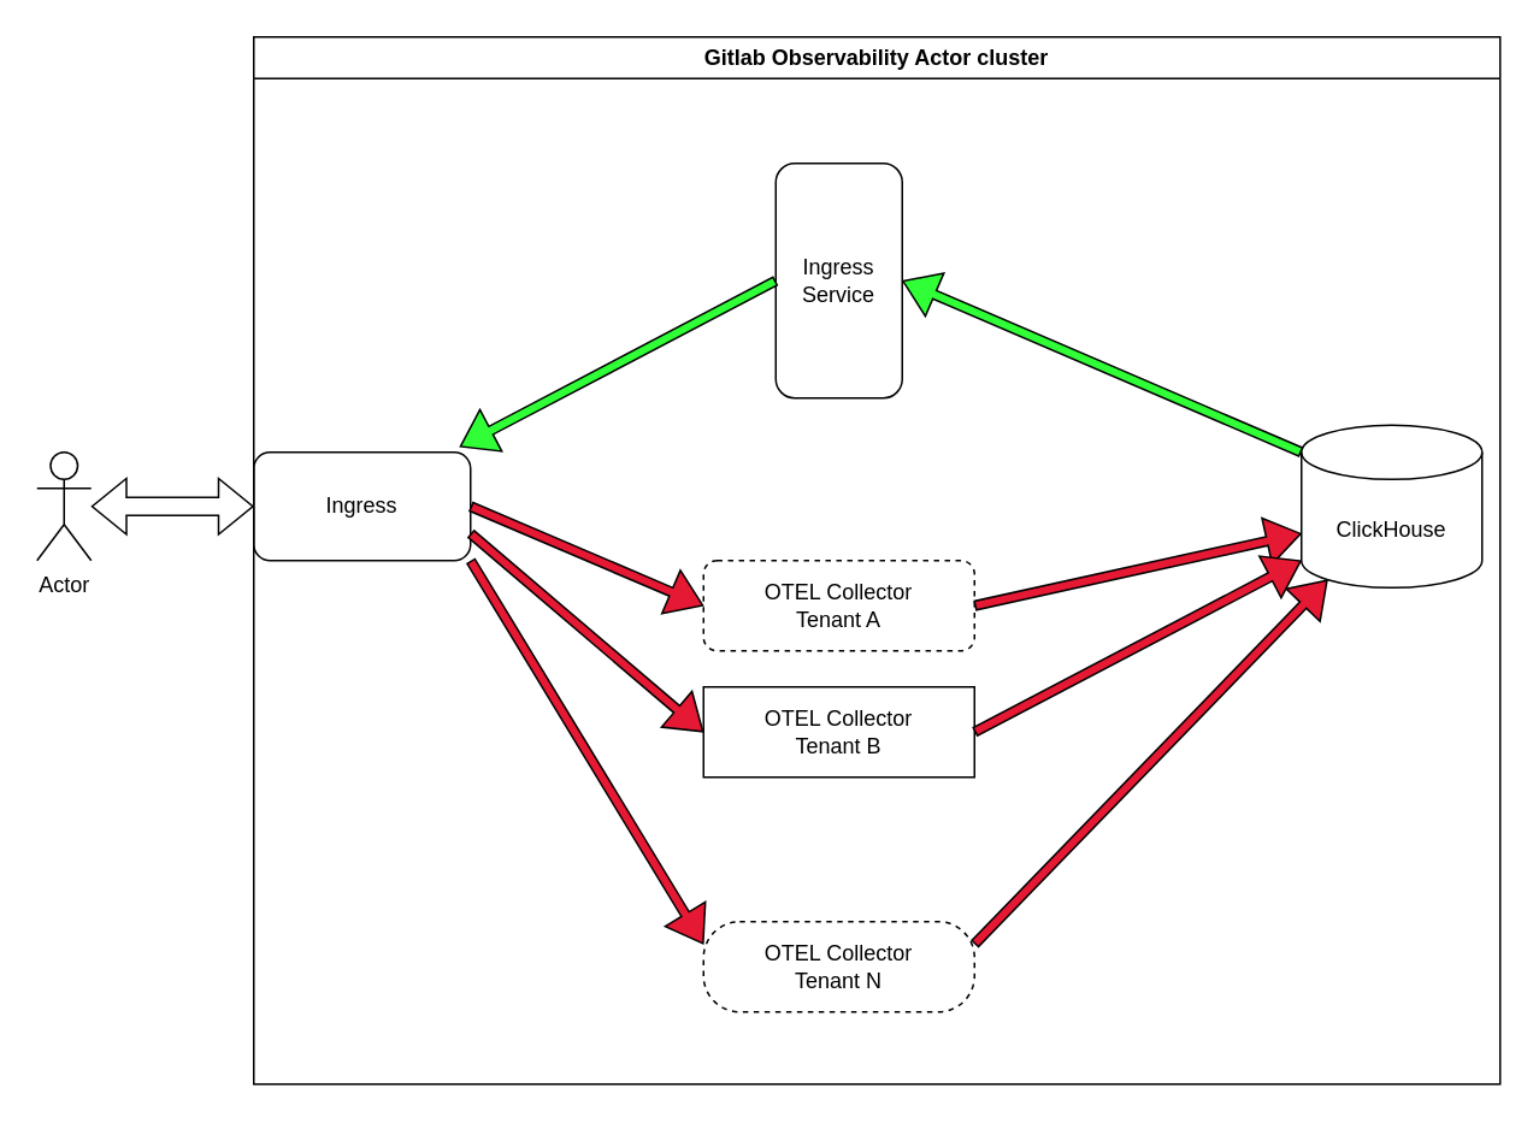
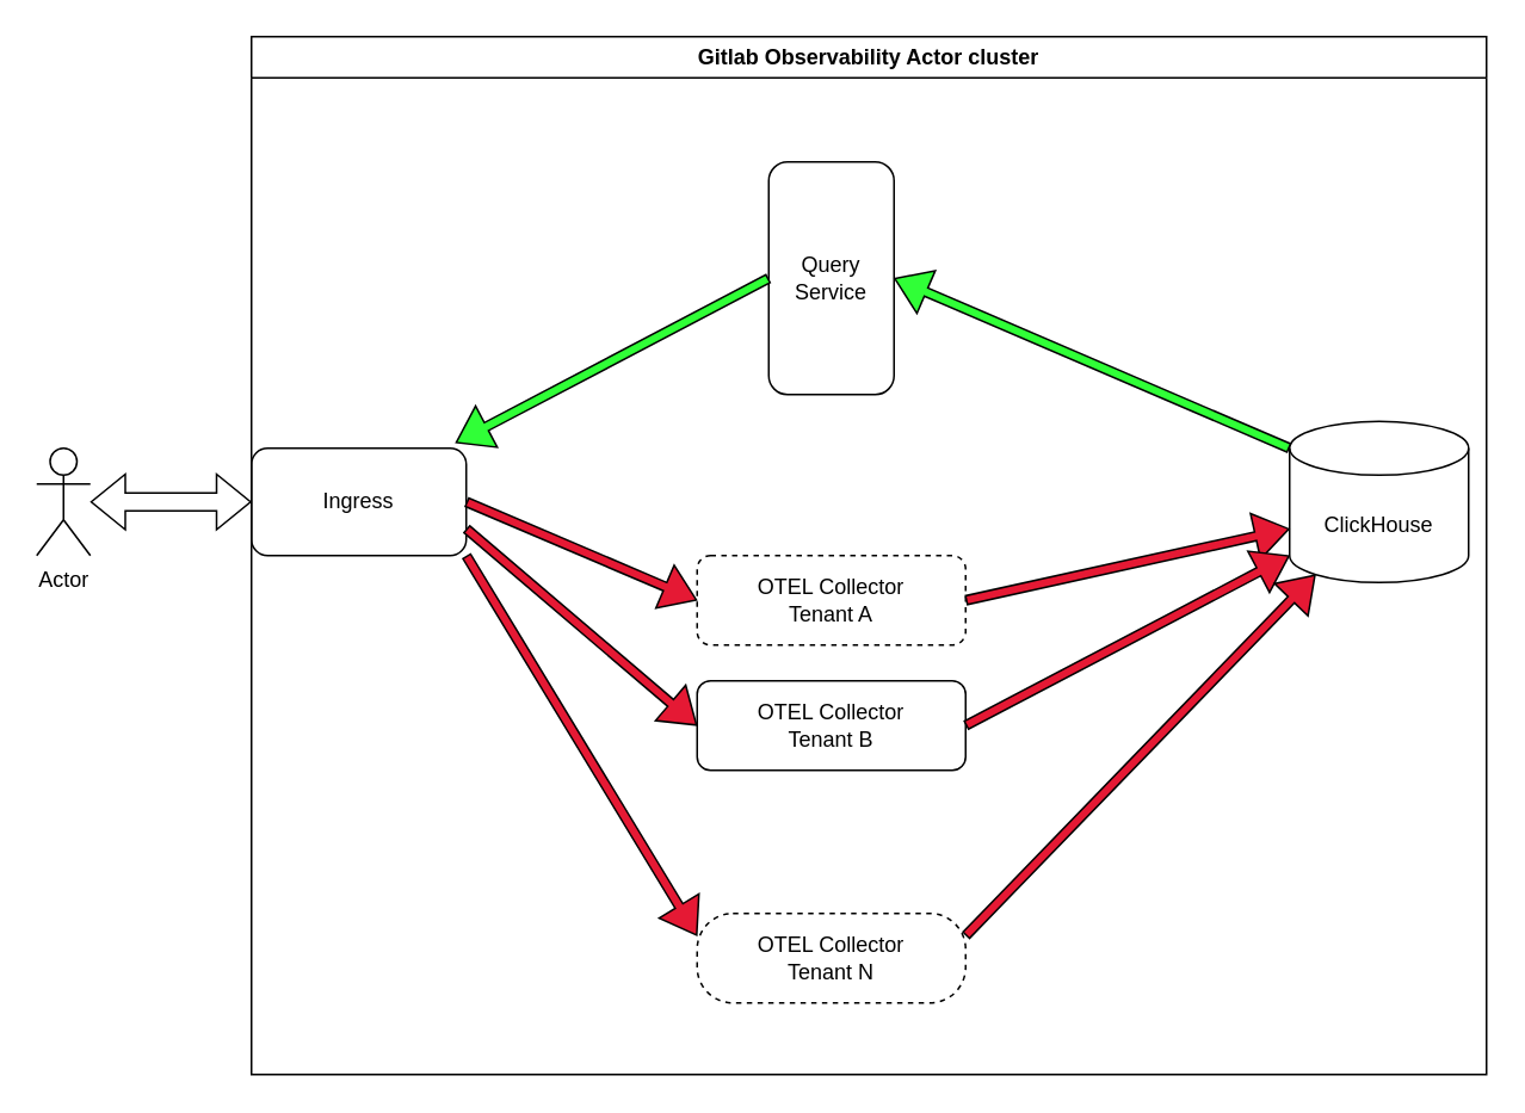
  <mxCell id="0" />
  <mxCell id="1" parent="0" />
  <mxCell id="2" value="Ingress" style="rounded=1;whiteSpace=wrap;html=1;" parent="1" vertex="1"><mxGeometry x="140" y="250" width="120" height="60" as="geometry" /></mxCell>
  <mxCell id="3" value="ClickHouse" style="shape=cylinder3;whiteSpace=wrap;html=1;boundedLbl=1;backgroundOutline=1;size=15;" vertex="1" parent="1"><mxGeometry x="720" y="235" width="100" height="90" as="geometry" /></mxCell>
- <mxCell id="4" value="Ingress Service" style="rounded=1;whiteSpace=wrap;html=1;" vertex="1" parent="1"><mxGeometry x="429" y="90" width="70" height="130" as="geometry" /></mxCell>
+ <mxCell id="4" value="Query Service" style="rounded=1;whiteSpace=wrap;html=1;" vertex="1" parent="1"><mxGeometry x="429" y="90" width="70" height="130" as="geometry" /></mxCell>
  <mxCell id="5" value="" style="shape=flexArrow;endArrow=classic;html=1;rounded=0;entryX=1;entryY=0.5;entryDx=0;entryDy=0;exitX=0;exitY=0;exitDx=0;exitDy=15;exitPerimeter=0;fillColor=#30FF37;width=5;" edge="1" parent="1" source="3" target="4"><mxGeometry width="50" height="50" relative="1" as="geometry"><mxPoint x="670" y="140" as="sourcePoint" /><mxPoint x="530" y="235" as="targetPoint" /></mxGeometry></mxCell>
  <mxCell id="6" value="OTEL Collector&lt;br&gt;Tenant A" style="rounded=1;whiteSpace=wrap;html=1;dashed=1;" vertex="1" parent="1"><mxGeometry x="389" y="310" width="150" height="50" as="geometry" /></mxCell>
  <mxCell id="7" value="" style="shape=flexArrow;endArrow=classic;html=1;rounded=0;entryX=0.95;entryY=-0.05;entryDx=0;entryDy=0;exitX=0;exitY=0.5;exitDx=0;exitDy=0;fillColor=#30FF37;entryPerimeter=0;width=5;" edge="1" parent="1" source="4" target="2"><mxGeometry width="50" height="50" relative="1" as="geometry"><mxPoint x="730" y="260" as="sourcePoint" /><mxPoint x="509" y="165" as="targetPoint" /></mxGeometry></mxCell>
- <mxCell id="8" value="OTEL Collector&lt;br&gt;Tenant B" style="whiteSpace=wrap;html=1;rounded=0;" vertex="1" parent="1"><mxGeometry x="389" y="380" width="150" height="50" as="geometry" /></mxCell>
+ <mxCell id="8" value="OTEL Collector&lt;br&gt;Tenant B" style="rounded=1;whiteSpace=wrap;html=1;" vertex="1" parent="1"><mxGeometry x="389" y="380" width="150" height="50" as="geometry" /></mxCell>
  <mxCell id="9" value="OTEL Collector&lt;br&gt;Tenant N" style="rounded=1;whiteSpace=wrap;html=1;arcSize=40;dashed=1;" vertex="1" parent="1"><mxGeometry x="389" y="510" width="150" height="50" as="geometry" /></mxCell>
  <mxCell id="10" value="" style="shape=flexArrow;endArrow=classic;html=1;rounded=0;fillColor=#E51934;entryX=0;entryY=0.5;entryDx=0;entryDy=0;exitX=1;exitY=0.5;exitDx=0;exitDy=0;width=5;" edge="1" parent="1" source="2" target="6"><mxGeometry width="50" height="50" relative="1" as="geometry"><mxPoint x="440" y="340" as="sourcePoint" /><mxPoint x="490" y="290" as="targetPoint" /></mxGeometry></mxCell>
  <mxCell id="11" value="" style="shape=flexArrow;endArrow=classic;html=1;rounded=0;fillColor=#E51934;entryX=0;entryY=0.5;entryDx=0;entryDy=0;exitX=1;exitY=0.75;exitDx=0;exitDy=0;width=5;" edge="1" parent="1" source="2" target="8"><mxGeometry width="50" height="50" relative="1" as="geometry"><mxPoint x="270" y="290" as="sourcePoint" /><mxPoint x="399" y="345" as="targetPoint" /></mxGeometry></mxCell>
  <mxCell id="12" value="" style="shape=flexArrow;endArrow=classic;html=1;rounded=0;fillColor=#E51934;entryX=0;entryY=0.25;entryDx=0;entryDy=0;exitX=1;exitY=1;exitDx=0;exitDy=0;width=5;" edge="1" parent="1" source="2" target="9"><mxGeometry width="50" height="50" relative="1" as="geometry"><mxPoint x="270" y="320" as="sourcePoint" /><mxPoint x="399" y="415" as="targetPoint" /></mxGeometry></mxCell>
  <mxCell id="13" value="Actor" style="shape=umlActor;verticalLabelPosition=bottom;verticalAlign=top;html=1;outlineConnect=0;" vertex="1" parent="1"><mxGeometry x="20" y="250" width="30" height="60" as="geometry" /></mxCell>
  <mxCell id="14" value="" style="shape=flexArrow;endArrow=classic;html=1;rounded=0;fillColor=none;exitX=0;exitY=0.5;exitDx=0;exitDy=0;startArrow=block;" edge="1" parent="1" source="2" target="13"><mxGeometry width="50" height="50" relative="1" as="geometry"><mxPoint x="390" y="360" as="sourcePoint" /><mxPoint x="440" y="310" as="targetPoint" /></mxGeometry></mxCell>
  <mxCell id="15" value="" style="shape=flexArrow;endArrow=classic;html=1;rounded=0;fillColor=#E51934;entryX=0;entryY=0;entryDx=0;entryDy=60;exitX=1;exitY=0.5;exitDx=0;exitDy=0;entryPerimeter=0;width=5;" edge="1" parent="1" source="6" target="3"><mxGeometry width="50" height="50" relative="1" as="geometry"><mxPoint x="270" y="290" as="sourcePoint" /><mxPoint x="399" y="345" as="targetPoint" /></mxGeometry></mxCell>
  <mxCell id="16" value="" style="shape=flexArrow;endArrow=classic;html=1;rounded=0;fillColor=#E51934;entryX=0;entryY=1;entryDx=0;entryDy=-15;exitX=1;exitY=0.5;exitDx=0;exitDy=0;entryPerimeter=0;width=5;" edge="1" parent="1" source="8" target="3"><mxGeometry width="50" height="50" relative="1" as="geometry"><mxPoint x="280" y="300" as="sourcePoint" /><mxPoint x="409" y="355" as="targetPoint" /></mxGeometry></mxCell>
  <mxCell id="17" value="" style="shape=flexArrow;endArrow=classic;html=1;rounded=0;fillColor=#E51934;entryX=0.145;entryY=1;entryDx=0;entryDy=-4.35;exitX=1;exitY=0.25;exitDx=0;exitDy=0;entryPerimeter=0;width=5;" edge="1" parent="1" source="9" target="3"><mxGeometry width="50" height="50" relative="1" as="geometry"><mxPoint x="290" y="310" as="sourcePoint" /><mxPoint x="419" y="365" as="targetPoint" /></mxGeometry></mxCell>
  <mxCell id="18" value="Gitlab Observability Actor cluster" style="swimlane;whiteSpace=wrap;html=1;" vertex="1" parent="1"><mxGeometry x="140" y="20" width="690" height="580" as="geometry" /></mxCell>
